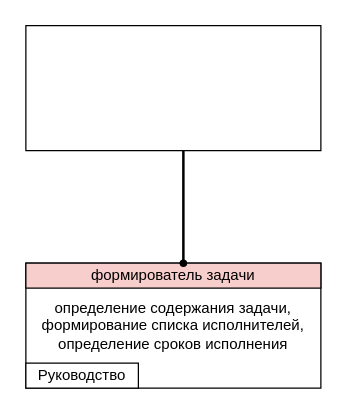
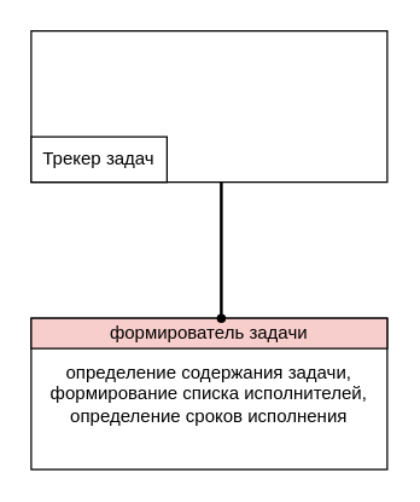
  <mxCell id="0" />
  <mxCell id="1" parent="0" />
  <mxCell id="2" value="" style="rounded=0;whiteSpace=wrap;html=1;" vertex="1" parent="1"><mxGeometry x="20" y="20" width="236" height="100" as="geometry" /></mxCell>
+ <mxCell id="3" value="Трекер задач" style="rounded=0;whiteSpace=wrap;html=1;" vertex="1" parent="1"><mxGeometry x="20" y="90" width="90" height="30" as="geometry" /></mxCell>
  <mxCell id="4" value="определение содержания задачи, формирование списка исполнителей, определение сроков исполнения" style="rounded=0;whiteSpace=wrap;html=1;" vertex="1" parent="1"><mxGeometry x="20" y="210" width="236" height="100" as="geometry" /></mxCell>
  <mxCell id="5" value="формирователь задачи" style="rounded=0;whiteSpace=wrap;html=1;fillColor=#f8cecc;" vertex="1" parent="1"><mxGeometry x="20" y="210" width="236" height="20" as="geometry" /></mxCell>
- <mxCell id="6" value="Руководство" style="rounded=0;whiteSpace=wrap;html=1;" vertex="1" parent="1"><mxGeometry x="20" y="290" width="90" height="20" as="geometry" /></mxCell>
  <mxCell id="7" value="" style="shape=waypoint;sketch=0;fillStyle=solid;size=6;pointerEvents=1;points=[];fillColor=none;resizable=0;rotatable=0;perimeter=centerPerimeter;snapToPoint=1;" vertex="1" parent="1"><mxGeometry x="136" y="200" width="20" height="20" as="geometry" /></mxCell>
  <mxCell id="8" value="" style="line;strokeWidth=2;direction=south;html=1;" vertex="1" parent="1"><mxGeometry x="141" y="120" width="10" height="90" as="geometry" /></mxCell>
